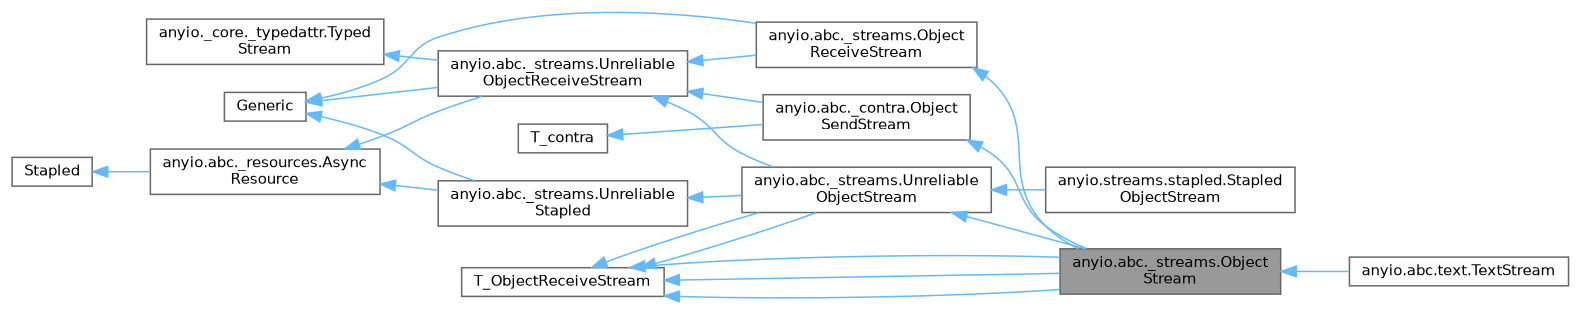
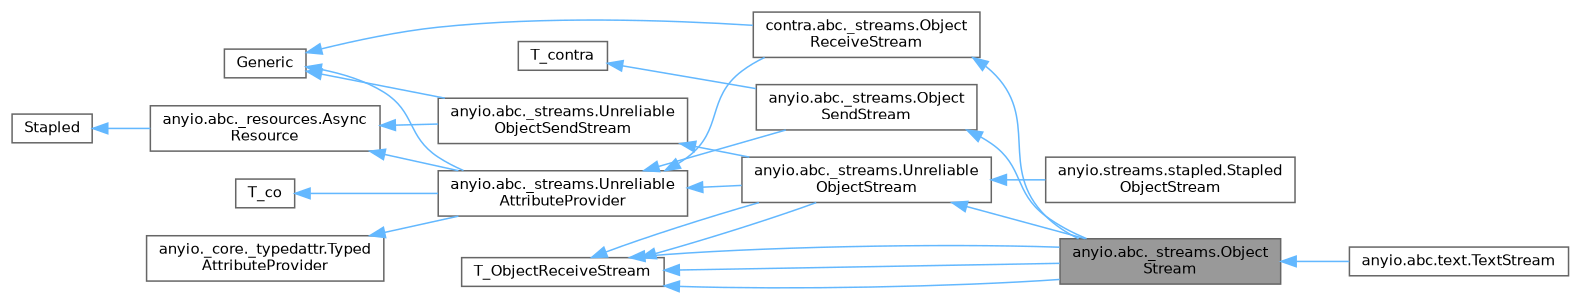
  digraph {
    rankdir=LR
    node [color=gray40 fillcolor=white fontname=Helvetica fontsize=10 shape=box style=filled]
    edge [color=steelblue1 dir=back fontname=Helvetica fontsize=10 labelfontname=Helvetica labelfontsize=10 style=solid]
    n1 [fillcolor=grey60 fontcolor=black height=0.2 label="anyio.abc._streams.Object\lStream" width=0.4]
    n2 [height=0.2 label="anyio.abc.text.TextStream" width=0.4]
    n3 [height=0.2 label="anyio.streams.stapled.Stapled\lObjectStream" width=0.4]
-   n4 [height=0.2 label="anyio.abc._streams.Object\lReceiveStream" width=0.4]
-   n5 [height=0.2 label="anyio.abc._streams.Unreliable\lObjectReceiveStream" width=0.4]
+   n4 [height=0.2 label="contra.abc._streams.Object\lReceiveStream" width=0.4]
+   n5 [height=0.2 label="anyio.abc._streams.Unreliable\lAttributeProvider" width=0.4]
    n6 [height=0.2 label="anyio.abc._streams.Unreliable\lObjectStream" width=0.4]
-   n7 [height=0.2 label="anyio.abc._contra.Object\lSendStream" width=0.4]
+   n7 [height=0.2 label="anyio.abc._streams.Object\lSendStream" width=0.4]
    n8 [height=0.2 label=Generic width=0.4]
-   n9 [height=0.2 label="anyio.abc._streams.Unreliable\lStapled" width=0.4]
+   n9 [height=0.2 label="anyio.abc._streams.Unreliable\lObjectSendStream" width=0.4]
+   n10 [height=0.2 label=T_co width=0.4]
    n11 [height=0.2 label="anyio.abc._resources.Async\lResource" width=0.4]
    n12 [height=0.2 label=Stapled width=0.4]
-   n13 [height=0.2 label="anyio._core._typedattr.Typed\lStream" width=0.4]
+   n13 [height=0.2 label="anyio._core._typedattr.Typed\lAttributeProvider" width=0.4]
    n14 [height=0.2 label=T_ObjectReceiveStream width=0.4]
    n15 [height=0.2 label=T_contra width=0.4]
    n1 -> n2
    n4 -> n1
    n5 -> n4
    n5 -> n6
    n5 -> n7
    n6 -> n1
    n6 -> n3
    n7 -> n1
    n8 -> n4
    n8 -> n5
    n8 -> n9
    n9 -> n6
+   n10 -> n5
    n11 -> n5
    n11 -> n9
    n12 -> n11
    n13 -> n5
    n14 -> n1
    n14 -> n1
    n14 -> n1
    n14 -> n6
    n14 -> n6
    n15 -> n7
  }
